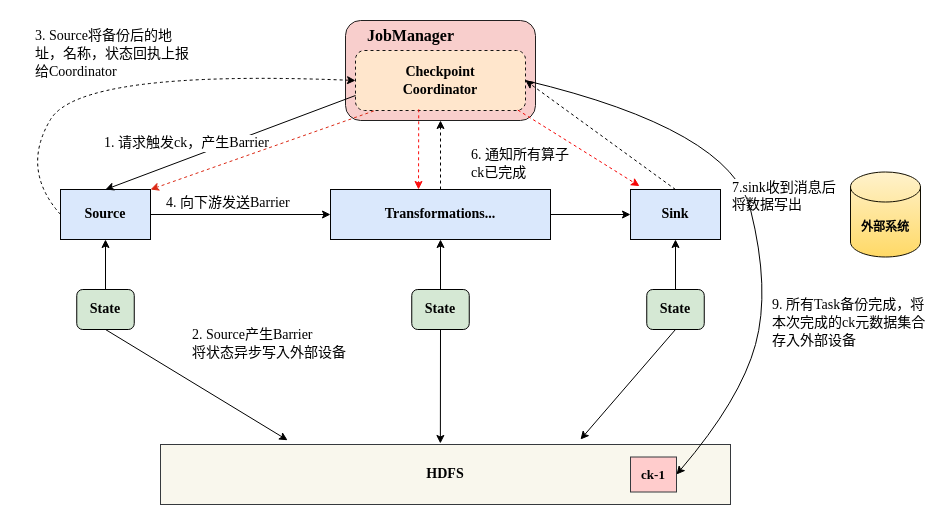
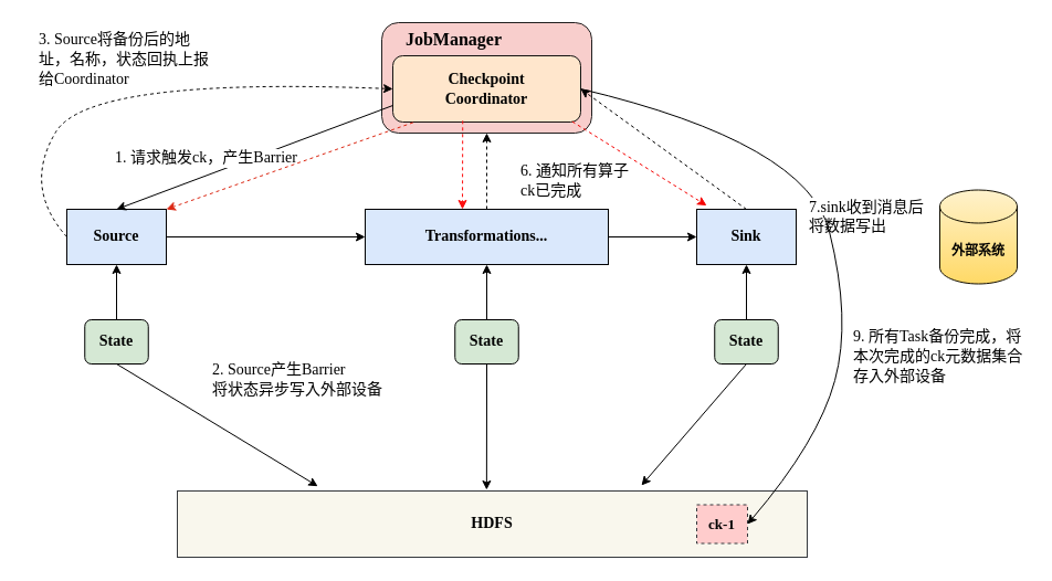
  <mxCell id="0" />
  <mxCell id="1" parent="0" />
  <mxCell id="2" value="" style="rounded=1;whiteSpace=wrap;html=1;fillColor=#f8cecc;strokeColor=#222020;strokeWidth=1;" vertex="1" parent="1"><mxGeometry x="345" y="20" width="190" height="100" as="geometry" /></mxCell>
  <mxCell id="3" value="&lt;b&gt;&lt;font face=&quot;Verdana&quot; style=&quot;font-size: 16px;&quot;&gt;JobManager&lt;/font&gt;&lt;/b&gt;" style="text;html=1;align=center;verticalAlign=middle;resizable=0;points=[];autosize=1;strokeColor=none;fillColor=none;" vertex="1" parent="1"><mxGeometry x="345" y="20" width="130" height="30" as="geometry" /></mxCell>
- <mxCell id="4" value="&lt;b style=&quot;font-size: 14px;&quot;&gt;&lt;font style=&quot;font-size: 14px;&quot; face=&quot;Verdana&quot;&gt;Checkpoint&lt;br&gt;Coordinator&lt;/font&gt;&lt;/b&gt;" style="rounded=1;whiteSpace=wrap;html=1;fillColor=#ffe6cc;strokeColor=#151513;dashed=1;" vertex="1" parent="1"><mxGeometry x="355" y="50" width="170" height="60" as="geometry" /></mxCell>
+ <mxCell id="4" value="&lt;b style=&quot;font-size: 14px;&quot;&gt;&lt;font style=&quot;font-size: 14px;&quot; face=&quot;Verdana&quot;&gt;Checkpoint&lt;br&gt;Coordinator&lt;/font&gt;&lt;/b&gt;" style="rounded=1;whiteSpace=wrap;html=1;fillColor=#ffe6cc;strokeColor=#151513;" vertex="1" parent="1"><mxGeometry x="355" y="50" width="170" height="60" as="geometry" /></mxCell>
  <mxCell id="5" style="edgeStyle=orthogonalEdgeStyle;rounded=0;orthogonalLoop=1;jettySize=auto;html=1;exitX=1;exitY=0.5;exitDx=0;exitDy=0;entryX=0;entryY=0.5;entryDx=0;entryDy=0;" edge="1" parent="1" source="6" target="11"><mxGeometry relative="1" as="geometry" /></mxCell>
  <mxCell id="6" value="&lt;b&gt;&lt;font face=&quot;Verdana&quot; style=&quot;font-size: 14px;&quot;&gt;Source&lt;/font&gt;&lt;/b&gt;" style="rounded=0;whiteSpace=wrap;html=1;fillColor=#dae8fc;strokeColor=#020203;" vertex="1" parent="1"><mxGeometry x="60" y="189" width="90" height="50" as="geometry" /></mxCell>
  <mxCell id="7" value="" style="endArrow=classic;html=1;rounded=0;exitX=0;exitY=0.75;exitDx=0;exitDy=0;entryX=0.5;entryY=0;entryDx=0;entryDy=0;" edge="1" parent="1" source="4"><mxGeometry width="50" height="50" relative="1" as="geometry"><mxPoint x="240" y="79" as="sourcePoint" /><mxPoint x="105" y="189" as="targetPoint" /></mxGeometry></mxCell>
  <mxCell id="8" value="&lt;font face=&quot;Verdana&quot; style=&quot;font-size: 14px;&quot;&gt;1. 请求触发ck，产生Barrier&lt;/font&gt;" style="edgeLabel;html=1;align=center;verticalAlign=middle;resizable=0;points=[];" vertex="1" connectable="0" parent="7"><mxGeometry x="0.547" y="1" relative="1" as="geometry"><mxPoint x="24" y="-26" as="offset" /></mxGeometry></mxCell>
  <mxCell id="9" style="edgeStyle=orthogonalEdgeStyle;rounded=0;orthogonalLoop=1;jettySize=auto;html=1;exitX=1;exitY=0.5;exitDx=0;exitDy=0;" edge="1" parent="1" source="11" target="16"><mxGeometry relative="1" as="geometry" /></mxCell>
  <mxCell id="10" style="edgeStyle=orthogonalEdgeStyle;rounded=0;orthogonalLoop=1;jettySize=auto;html=1;exitX=0.5;exitY=0;exitDx=0;exitDy=0;entryX=0.5;entryY=1;entryDx=0;entryDy=0;dashed=1;" edge="1" parent="1" source="11" target="2"><mxGeometry relative="1" as="geometry" /></mxCell>
  <mxCell id="11" value="&lt;b&gt;&lt;font face=&quot;Verdana&quot; style=&quot;font-size: 14px;&quot;&gt;Transformations...&lt;/font&gt;&lt;/b&gt;" style="rounded=0;whiteSpace=wrap;html=1;fillColor=#dae8fc;strokeColor=#020203;" vertex="1" parent="1"><mxGeometry x="330" y="189" width="220" height="50" as="geometry" /></mxCell>
  <mxCell id="12" style="edgeStyle=orthogonalEdgeStyle;rounded=0;orthogonalLoop=1;jettySize=auto;html=1;exitX=0.5;exitY=0;exitDx=0;exitDy=0;entryX=0.5;entryY=1;entryDx=0;entryDy=0;" edge="1" parent="1" source="13" target="6"><mxGeometry relative="1" as="geometry" /></mxCell>
  <mxCell id="13" value="&lt;b&gt;&lt;font style=&quot;font-size: 14px;&quot; face=&quot;Verdana&quot;&gt;State&lt;/font&gt;&lt;/b&gt;" style="rounded=1;whiteSpace=wrap;html=1;fillColor=#d5e8d4;strokeColor=#000000;" vertex="1" parent="1"><mxGeometry x="76.25" y="289" width="57.5" height="40" as="geometry" /></mxCell>
  <mxCell id="14" style="edgeStyle=orthogonalEdgeStyle;rounded=0;orthogonalLoop=1;jettySize=auto;html=1;exitX=0.5;exitY=0;exitDx=0;exitDy=0;entryX=0.5;entryY=1;entryDx=0;entryDy=0;" edge="1" parent="1" source="15" target="11"><mxGeometry relative="1" as="geometry" /></mxCell>
  <mxCell id="15" value="&lt;b&gt;&lt;font style=&quot;font-size: 14px;&quot; face=&quot;Verdana&quot;&gt;State&lt;/font&gt;&lt;/b&gt;" style="rounded=1;whiteSpace=wrap;html=1;fillColor=#d5e8d4;strokeColor=#000000;" vertex="1" parent="1"><mxGeometry x="411.25" y="289" width="57.5" height="40" as="geometry" /></mxCell>
  <mxCell id="16" value="&lt;b&gt;&lt;font face=&quot;Verdana&quot; style=&quot;font-size: 14px;&quot;&gt;Sink&lt;/font&gt;&lt;/b&gt;" style="rounded=0;whiteSpace=wrap;html=1;fillColor=#dae8fc;strokeColor=#020203;" vertex="1" parent="1"><mxGeometry x="630" y="189" width="90" height="50" as="geometry" /></mxCell>
  <mxCell id="17" style="edgeStyle=orthogonalEdgeStyle;rounded=0;orthogonalLoop=1;jettySize=auto;html=1;exitX=0.5;exitY=0;exitDx=0;exitDy=0;entryX=0.5;entryY=1;entryDx=0;entryDy=0;" edge="1" parent="1" source="18" target="16"><mxGeometry relative="1" as="geometry" /></mxCell>
  <mxCell id="18" value="&lt;b&gt;&lt;font style=&quot;font-size: 14px;&quot; face=&quot;Verdana&quot;&gt;State&lt;/font&gt;&lt;/b&gt;" style="rounded=1;whiteSpace=wrap;html=1;fillColor=#d5e8d4;strokeColor=#000000;" vertex="1" parent="1"><mxGeometry x="646.25" y="289" width="57.5" height="40" as="geometry" /></mxCell>
  <mxCell id="19" value="&lt;span style=&quot;color: rgb(0, 0, 0); font-size: 14px; font-style: normal; font-variant-ligatures: normal; font-variant-caps: normal; font-weight: 400; letter-spacing: normal; orphans: 2; text-align: center; text-indent: 0px; text-transform: none; widows: 2; word-spacing: 0px; -webkit-text-stroke-width: 0px; background-color: rgb(255, 255, 255); text-decoration-thickness: initial; text-decoration-style: initial; text-decoration-color: initial; float: none; display: inline !important;&quot;&gt;&lt;font face=&quot;Verdana&quot;&gt;2. Source产生Barrier&lt;br&gt;将状态异步写入外部设备&lt;br&gt;&lt;/font&gt;&lt;/span&gt;" style="text;whiteSpace=wrap;html=1;" vertex="1" parent="1"><mxGeometry x="190" y="319" width="160" height="40" as="geometry" /></mxCell>
  <mxCell id="20" value="&lt;font style=&quot;font-size: 14px;&quot; face=&quot;Verdana&quot;&gt;&lt;b&gt;HDFS&lt;/b&gt;&lt;/font&gt;" style="rounded=0;whiteSpace=wrap;html=1;fillColor=#f9f7ed;strokeColor=#36393d;" vertex="1" parent="1"><mxGeometry x="160" y="444" width="570" height="60" as="geometry" /></mxCell>
  <mxCell id="21" value="" style="endArrow=classic;html=1;rounded=0;exitX=0.5;exitY=1;exitDx=0;exitDy=0;entryX=0.223;entryY=-0.071;entryDx=0;entryDy=0;entryPerimeter=0;" edge="1" parent="1" source="13" target="20"><mxGeometry width="50" height="50" relative="1" as="geometry"><mxPoint x="220" y="329" as="sourcePoint" /><mxPoint x="270" y="279" as="targetPoint" /></mxGeometry></mxCell>
  <mxCell id="22" value="" style="curved=1;endArrow=classic;html=1;rounded=0;exitX=0;exitY=0.5;exitDx=0;exitDy=0;entryX=0;entryY=0.5;entryDx=0;entryDy=0;dashed=1;" edge="1" parent="1" source="6" target="4"><mxGeometry width="50" height="50" relative="1" as="geometry"><mxPoint x="140" y="199" as="sourcePoint" /><mxPoint x="190" y="149" as="targetPoint" /><Array as="points"><mxPoint x="20" y="169" /><mxPoint x="80" y="69" /></Array></mxGeometry></mxCell>
  <mxCell id="23" value="&lt;span style=&quot;color: rgb(0, 0, 0); font-size: 14px; font-style: normal; font-variant-ligatures: normal; font-variant-caps: normal; font-weight: 400; letter-spacing: normal; orphans: 2; text-align: center; text-indent: 0px; text-transform: none; widows: 2; word-spacing: 0px; -webkit-text-stroke-width: 0px; background-color: rgb(255, 255, 255); text-decoration-thickness: initial; text-decoration-style: initial; text-decoration-color: initial; float: none; display: inline !important;&quot;&gt;&lt;font face=&quot;Verdana&quot;&gt;3. Source将备份后的地址，名称，状态回执上报给Coordinator&lt;br&gt;&lt;/font&gt;&lt;/span&gt;" style="text;whiteSpace=wrap;html=1;" vertex="1" parent="1"><mxGeometry x="33" y="20" width="160" height="40" as="geometry" /></mxCell>
- <mxCell id="24" value="&lt;span style=&quot;color: rgb(0, 0, 0); font-size: 14px; font-style: normal; font-variant-ligatures: normal; font-variant-caps: normal; font-weight: 400; letter-spacing: normal; orphans: 2; text-align: center; text-indent: 0px; text-transform: none; widows: 2; word-spacing: 0px; -webkit-text-stroke-width: 0px; background-color: rgb(255, 255, 255); text-decoration-thickness: initial; text-decoration-style: initial; text-decoration-color: initial; float: none; display: inline !important;&quot;&gt;&lt;font face=&quot;Verdana&quot;&gt;4. 向下游发送Barrier&lt;br&gt;&lt;/font&gt;&lt;/span&gt;" style="text;whiteSpace=wrap;html=1;" vertex="1" parent="1"><mxGeometry x="164" y="187" width="160" height="40" as="geometry" /></mxCell>
  <mxCell id="25" value="" style="endArrow=classic;html=1;rounded=0;exitX=0.5;exitY=1;exitDx=0;exitDy=0;entryX=0.491;entryY=-0.017;entryDx=0;entryDy=0;entryPerimeter=0;" edge="1" parent="1" source="15" target="20"><mxGeometry width="50" height="50" relative="1" as="geometry"><mxPoint x="310" y="399" as="sourcePoint" /><mxPoint x="360" y="349" as="targetPoint" /></mxGeometry></mxCell>
  <mxCell id="26" value="" style="endArrow=classic;html=1;rounded=0;exitX=0.5;exitY=1;exitDx=0;exitDy=0;" edge="1" parent="1" source="18"><mxGeometry width="50" height="50" relative="1" as="geometry"><mxPoint x="450" y="439" as="sourcePoint" /><mxPoint x="580" y="439" as="targetPoint" /></mxGeometry></mxCell>
  <mxCell id="27" value="" style="endArrow=classic;html=1;rounded=0;exitX=0.5;exitY=0;exitDx=0;exitDy=0;entryX=1;entryY=0.5;entryDx=0;entryDy=0;dashed=1;" edge="1" parent="1" source="16" target="4"><mxGeometry width="50" height="50" relative="1" as="geometry"><mxPoint x="650" y="199" as="sourcePoint" /><mxPoint x="700" y="149" as="targetPoint" /></mxGeometry></mxCell>
- <mxCell id="28" value="&lt;b&gt;&lt;font style=&quot;font-size: 13px;&quot; face=&quot;Verdana&quot;&gt;ck-1&lt;/font&gt;&lt;/b&gt;" style="rounded=0;whiteSpace=wrap;html=1;fillColor=#ffcccc;strokeColor=#36393d;" vertex="1" parent="1"><mxGeometry x="630" y="456.5" width="46" height="35" as="geometry" /></mxCell>
+ <mxCell id="28" value="&lt;b&gt;&lt;font style=&quot;font-size: 13px;&quot; face=&quot;Verdana&quot;&gt;ck-1&lt;/font&gt;&lt;/b&gt;" style="rounded=0;whiteSpace=wrap;html=1;fillColor=#ffcccc;strokeColor=#36393d;dashed=1;" vertex="1" parent="1"><mxGeometry x="630" y="456.5" width="46" height="35" as="geometry" /></mxCell>
  <mxCell id="29" value="" style="curved=1;endArrow=classic;html=1;rounded=0;exitX=1;exitY=0.5;exitDx=0;exitDy=0;entryX=1;entryY=0.5;entryDx=0;entryDy=0;" edge="1" parent="1" source="4" target="28"><mxGeometry width="50" height="50" relative="1" as="geometry"><mxPoint x="690" y="259" as="sourcePoint" /><mxPoint x="740" y="209" as="targetPoint" /><Array as="points"><mxPoint x="730" y="129" /><mxPoint x="770" y="289" /><mxPoint x="740" y="399" /></Array></mxGeometry></mxCell>
  <mxCell id="30" value="&lt;span style=&quot;color: rgb(0, 0, 0); font-size: 14px; font-style: normal; font-variant-ligatures: normal; font-variant-caps: normal; font-weight: 400; letter-spacing: normal; orphans: 2; text-align: center; text-indent: 0px; text-transform: none; widows: 2; word-spacing: 0px; -webkit-text-stroke-width: 0px; background-color: rgb(255, 255, 255); text-decoration-thickness: initial; text-decoration-style: initial; text-decoration-color: initial; float: none; display: inline !important;&quot;&gt;&lt;font face=&quot;Verdana&quot;&gt;9. 所有Task备份完成，将本次完成的ck元数据集合存入外部设备&lt;br&gt;&lt;/font&gt;&lt;/span&gt;" style="text;whiteSpace=wrap;html=1;" vertex="1" parent="1"><mxGeometry x="770" y="289" width="160" height="40" as="geometry" /></mxCell>
  <mxCell id="31" style="edgeStyle=orthogonalEdgeStyle;rounded=0;orthogonalLoop=1;jettySize=auto;html=1;exitX=0.5;exitY=1;exitDx=0;exitDy=0;" edge="1" parent="1" source="30" target="30"><mxGeometry relative="1" as="geometry" /></mxCell>
  <mxCell id="32" value="" style="endArrow=classic;html=1;rounded=0;exitX=0.056;exitY=0.993;exitDx=0;exitDy=0;exitPerimeter=0;strokeColor=none;" edge="1" parent="1" source="4" target="6"><mxGeometry width="50" height="50" relative="1" as="geometry"><mxPoint x="280" y="269" as="sourcePoint" /><mxPoint x="330" y="219" as="targetPoint" /></mxGeometry></mxCell>
  <mxCell id="33" value="" style="endArrow=classic;html=1;rounded=0;exitX=0.108;exitY=1.007;exitDx=0;exitDy=0;exitPerimeter=0;entryX=1;entryY=0;entryDx=0;entryDy=0;fillColor=#ffcccc;strokeColor=#db2814;dashed=1;" edge="1" parent="1" source="4" target="6"><mxGeometry width="50" height="50" relative="1" as="geometry"><mxPoint x="280" y="269" as="sourcePoint" /><mxPoint x="330" y="219" as="targetPoint" /></mxGeometry></mxCell>
  <mxCell id="34" value="" style="endArrow=classic;html=1;rounded=0;exitX=0.414;exitY=0.993;exitDx=0;exitDy=0;exitPerimeter=0;strokeColor=none;entryX=0.426;entryY=-0.036;entryDx=0;entryDy=0;entryPerimeter=0;" edge="1" parent="1" source="4" target="11"><mxGeometry width="50" height="50" relative="1" as="geometry"><mxPoint x="375" y="120" as="sourcePoint" /><mxPoint x="160" y="206" as="targetPoint" /></mxGeometry></mxCell>
  <mxCell id="35" value="" style="endArrow=classic;html=1;rounded=0;exitX=0.405;exitY=1.02;exitDx=0;exitDy=0;exitPerimeter=0;strokeColor=none;" edge="1" parent="1" source="4"><mxGeometry width="50" height="50" relative="1" as="geometry"><mxPoint x="385" y="130" as="sourcePoint" /><mxPoint x="424" y="189" as="targetPoint" /></mxGeometry></mxCell>
  <mxCell id="36" value="" style="endArrow=classic;html=1;rounded=0;exitX=0.372;exitY=0.98;exitDx=0;exitDy=0;exitPerimeter=0;strokeColor=#fd0d0d;dashed=1;" edge="1" parent="1" source="4"><mxGeometry width="50" height="50" relative="1" as="geometry"><mxPoint x="280" y="269" as="sourcePoint" /><mxPoint x="418" y="189" as="targetPoint" /></mxGeometry></mxCell>
  <mxCell id="37" value="" style="endArrow=classic;html=1;rounded=0;exitX=0.955;exitY=0.993;exitDx=0;exitDy=0;exitPerimeter=0;entryX=0.1;entryY=-0.068;entryDx=0;entryDy=0;entryPerimeter=0;dashed=1;strokeColor=#f50505;" edge="1" parent="1" source="4" target="16"><mxGeometry width="50" height="50" relative="1" as="geometry"><mxPoint x="530" y="219" as="sourcePoint" /><mxPoint x="580" y="169" as="targetPoint" /></mxGeometry></mxCell>
  <mxCell id="38" value="&lt;span style=&quot;color: rgb(0, 0, 0); font-size: 14px; font-style: normal; font-variant-ligatures: normal; font-variant-caps: normal; font-weight: 400; letter-spacing: normal; orphans: 2; text-align: center; text-indent: 0px; text-transform: none; widows: 2; word-spacing: 0px; -webkit-text-stroke-width: 0px; background-color: rgb(255, 255, 255); text-decoration-thickness: initial; text-decoration-style: initial; text-decoration-color: initial; float: none; display: inline !important;&quot;&gt;&lt;font face=&quot;Verdana&quot;&gt;6. 通知所有算子&lt;br&gt;ck已完成&lt;br&gt;&lt;/font&gt;&lt;/span&gt;" style="text;whiteSpace=wrap;html=1;" vertex="1" parent="1"><mxGeometry x="468.75" y="139" width="111.25" height="40" as="geometry" /></mxCell>
  <mxCell id="39" value="&lt;b&gt;外部系统&lt;/b&gt;" style="shape=cylinder3;whiteSpace=wrap;html=1;boundedLbl=1;backgroundOutline=1;size=15;fillColor=#fff2cc;strokeColor=#130f01;gradientColor=#ffd966;" vertex="1" parent="1"><mxGeometry x="850" y="171.5" width="70" height="85" as="geometry" /></mxCell>
  <mxCell id="40" value="&lt;span style=&quot;color: rgb(0, 0, 0); font-size: 14px; font-style: normal; font-variant-ligatures: normal; font-variant-caps: normal; font-weight: 400; letter-spacing: normal; orphans: 2; text-indent: 0px; text-transform: none; widows: 2; word-spacing: 0px; -webkit-text-stroke-width: 0px; background-color: rgb(255, 255, 255); text-decoration-thickness: initial; text-decoration-style: initial; text-decoration-color: initial; float: none; display: inline !important;&quot;&gt;&lt;font face=&quot;Verdana&quot;&gt;7.sink收到消息后&lt;br&gt;&lt;div style=&quot;&quot;&gt;将数据写出&lt;/div&gt;&lt;/font&gt;&lt;/span&gt;" style="text;whiteSpace=wrap;html=1;" vertex="1" parent="1"><mxGeometry x="730" y="171.5" width="160" height="40" as="geometry" /></mxCell>
